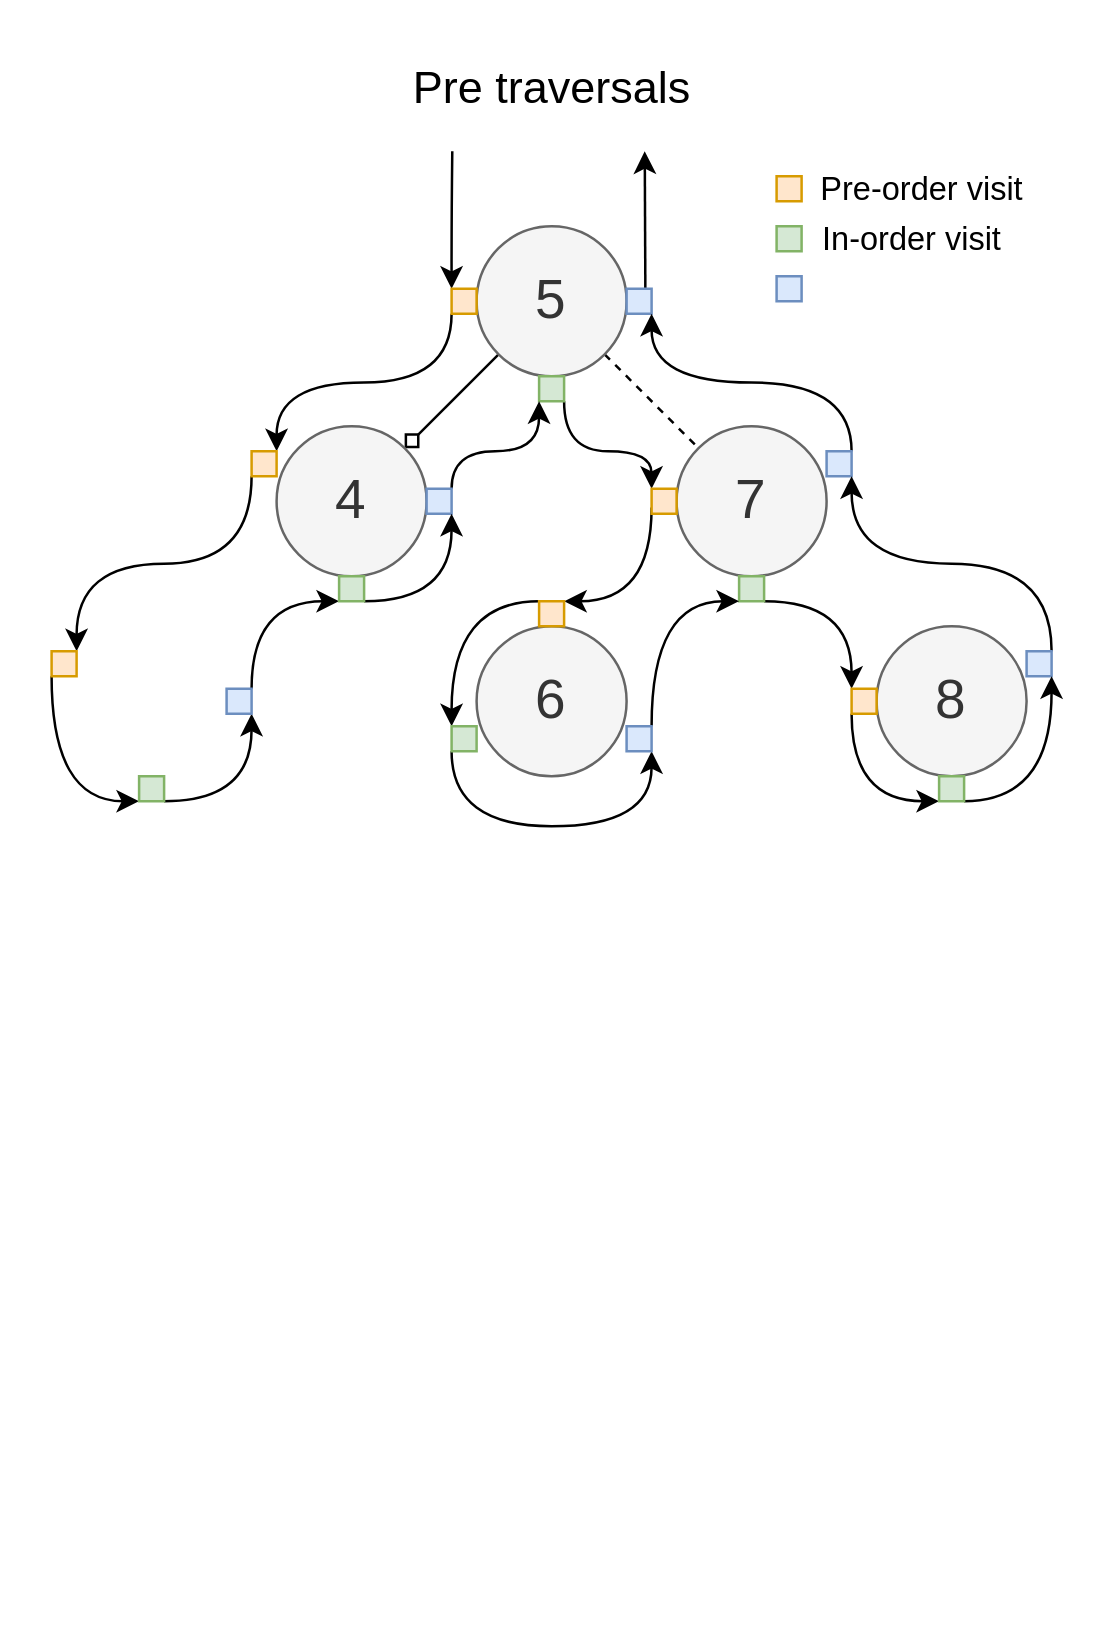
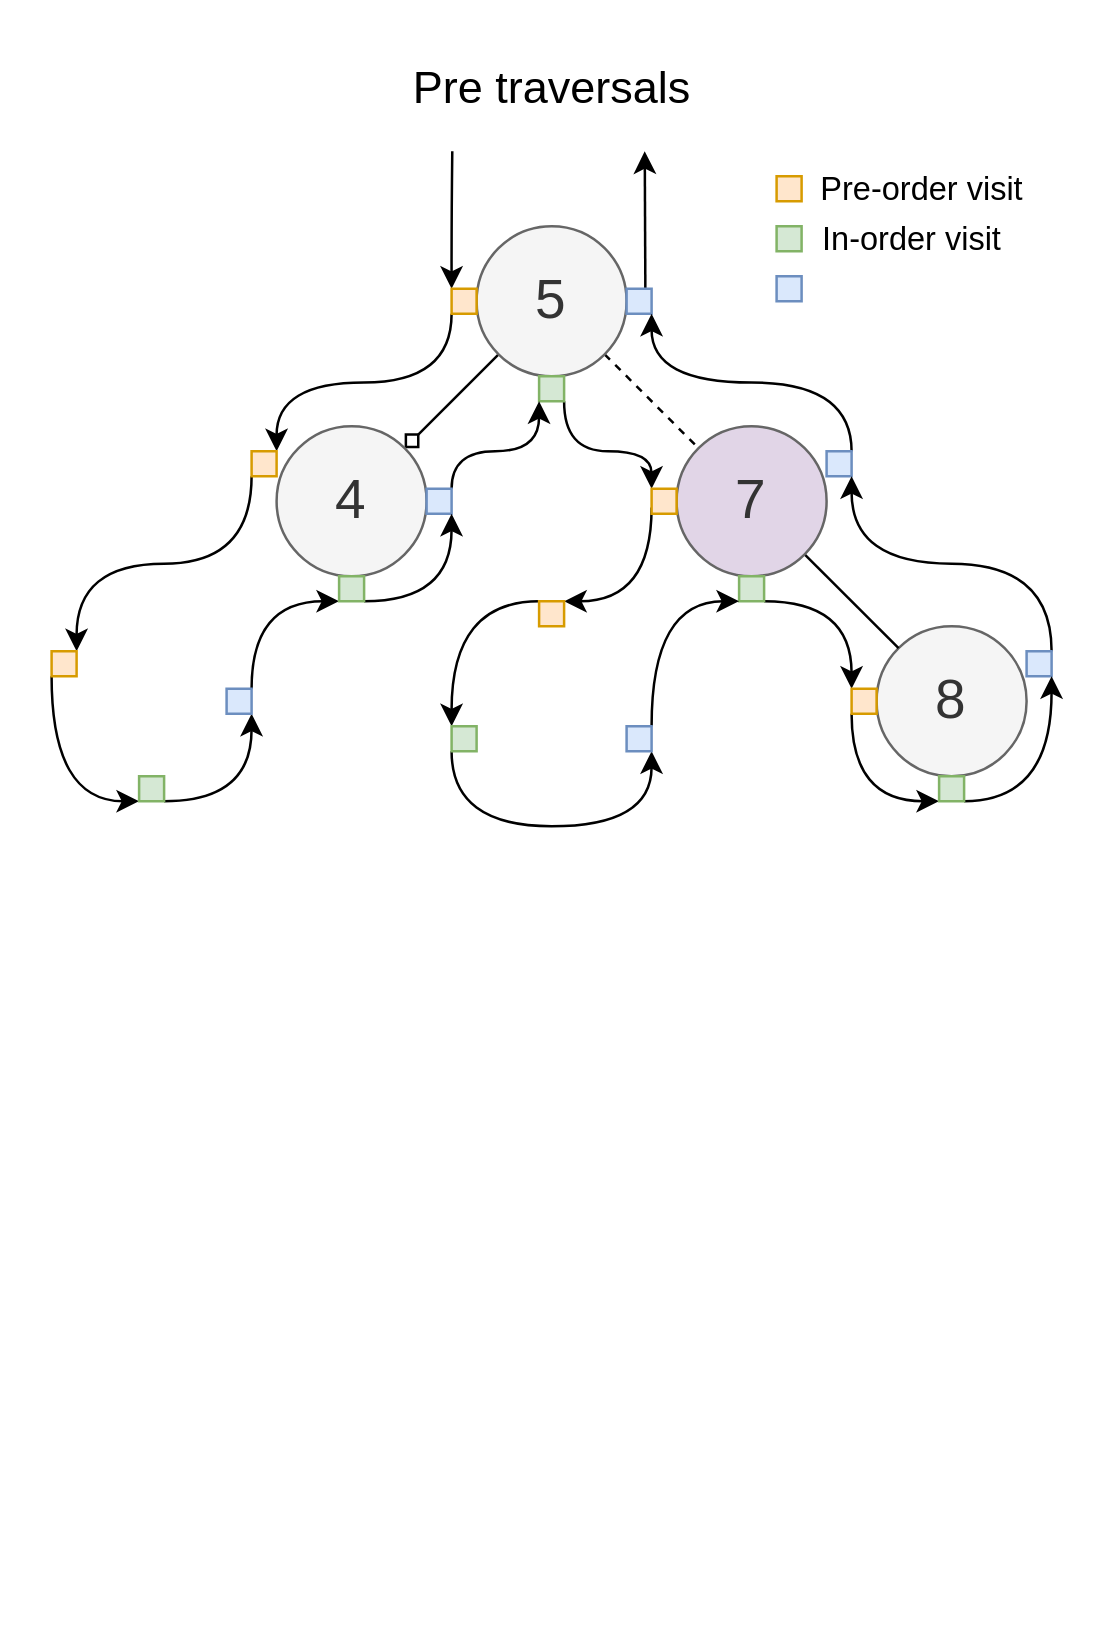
  <mxCell id="0" />
  <mxCell id="1" parent="0" />
  <mxCell id="2" style="rounded=0;orthogonalLoop=1;jettySize=auto;html=1;exitX=0;exitY=1;exitDx=0;exitDy=0;entryX=1;entryY=0;entryDx=0;entryDy=0;fontSize=22;endArrow=diamond;endFill=0;strokeWidth=1;" edge="1" parent="1" source="4" target="9"><mxGeometry relative="1" as="geometry" /></mxCell>
  <mxCell id="3" style="edgeStyle=none;rounded=0;orthogonalLoop=1;jettySize=auto;html=1;exitX=1;exitY=1;exitDx=0;exitDy=0;entryX=0;entryY=0;entryDx=0;entryDy=0;fontSize=22;endArrow=none;endFill=0;strokeWidth=1;dashed=1;" edge="1" parent="1" source="4" target="7"><mxGeometry relative="1" as="geometry" /></mxCell>
  <mxCell id="4" value="&lt;font style=&quot;font-size: 22px&quot;&gt;5&lt;/font&gt;" style="ellipse;whiteSpace=wrap;html=1;aspect=fixed;fillColor=#f5f5f5;strokeColor=#666666;fontColor=#333333;" vertex="1" parent="1"><mxGeometry x="190.04" y="90" width="60" height="60" as="geometry" /></mxCell>
  <mxCell id="5" value="&lt;font style=&quot;font-size: 22px&quot;&gt;8&lt;/font&gt;" style="ellipse;whiteSpace=wrap;html=1;aspect=fixed;fillColor=#f5f5f5;strokeColor=#666666;fontColor=#333333;" vertex="1" parent="1"><mxGeometry x="350.04" y="250" width="60" height="60" as="geometry" /></mxCell>
- <mxCell id="7" value="&lt;font style=&quot;font-size: 22px&quot;&gt;7&lt;/font&gt;" style="ellipse;whiteSpace=wrap;html=1;aspect=fixed;fillColor=#f5f5f5;strokeColor=#666666;fontColor=#333333;" vertex="1" parent="1"><mxGeometry x="270.04" y="170" width="60" height="60" as="geometry" /></mxCell>
- <mxCell id="8" value="&lt;font style=&quot;font-size: 22px&quot;&gt;6&lt;/font&gt;" style="ellipse;whiteSpace=wrap;html=1;aspect=fixed;fillColor=#f5f5f5;strokeColor=#666666;fontColor=#333333;" vertex="1" parent="1"><mxGeometry x="190.04" y="250" width="60" height="60" as="geometry" /></mxCell>
+ <mxCell id="6" style="edgeStyle=none;rounded=0;orthogonalLoop=1;jettySize=auto;html=1;exitX=1;exitY=1;exitDx=0;exitDy=0;fontSize=22;endArrow=none;endFill=0;strokeWidth=1;entryX=0;entryY=0;entryDx=0;entryDy=0;" edge="1" parent="1" source="7" target="5"><mxGeometry relative="1" as="geometry"><mxPoint x="400.04" y="230" as="targetPoint" /></mxGeometry></mxCell>
+ <mxCell id="7" value="&lt;font style=&quot;font-size: 22px&quot;&gt;7&lt;/font&gt;" style="ellipse;whiteSpace=wrap;html=1;aspect=fixed;fillColor=#e1d5e7;strokeColor=#666666;fontColor=#333333;" vertex="1" parent="1"><mxGeometry x="270.04" y="170" width="60" height="60" as="geometry" /></mxCell>
  <mxCell id="9" value="&lt;font style=&quot;font-size: 22px&quot;&gt;4&lt;/font&gt;" style="ellipse;whiteSpace=wrap;html=1;aspect=fixed;fillColor=#f5f5f5;strokeColor=#666666;fontColor=#333333;" vertex="1" parent="1"><mxGeometry x="110.04" y="170" width="60" height="60" as="geometry" /></mxCell>
  <mxCell id="10" style="edgeStyle=orthogonalEdgeStyle;orthogonalLoop=1;jettySize=auto;html=1;entryX=1;entryY=0;entryDx=0;entryDy=0;fontSize=22;endArrow=classic;endFill=1;strokeWidth=1;exitX=0;exitY=1;exitDx=0;exitDy=0;curved=1;" edge="1" parent="1" source="12" target="14"><mxGeometry relative="1" as="geometry"><mxPoint x="160.04" y="120" as="sourcePoint" /></mxGeometry></mxCell>
  <mxCell id="11" style="edgeStyle=orthogonalEdgeStyle;curved=1;orthogonalLoop=1;jettySize=auto;html=1;exitX=0;exitY=0;exitDx=0;exitDy=0;fontSize=22;endArrow=none;endFill=0;strokeWidth=1;startArrow=classic;startFill=1;" edge="1" parent="1" source="12"><mxGeometry relative="1" as="geometry"><mxPoint x="180.313" y="60" as="targetPoint" /></mxGeometry></mxCell>
  <mxCell id="12" value="" style="whiteSpace=wrap;html=1;aspect=fixed;fontSize=22;fillColor=#ffe6cc;strokeColor=#d79b00;" vertex="1" parent="1"><mxGeometry x="180.04" y="115" width="10" height="10" as="geometry" /></mxCell>
  <mxCell id="13" style="edgeStyle=orthogonalEdgeStyle;curved=1;orthogonalLoop=1;jettySize=auto;html=1;exitX=0;exitY=1;exitDx=0;exitDy=0;entryX=1;entryY=0;entryDx=0;entryDy=0;fontSize=22;endArrow=classic;endFill=1;strokeWidth=1;" edge="1" parent="1" source="14" target="20"><mxGeometry relative="1" as="geometry" /></mxCell>
  <mxCell id="14" value="" style="whiteSpace=wrap;html=1;aspect=fixed;fontSize=22;fillColor=#ffe6cc;strokeColor=#d79b00;" vertex="1" parent="1"><mxGeometry x="100.04" y="180" width="10" height="10" as="geometry" /></mxCell>
  <mxCell id="15" style="edgeStyle=orthogonalEdgeStyle;curved=1;orthogonalLoop=1;jettySize=auto;html=1;exitX=0.75;exitY=0;exitDx=0;exitDy=0;fontSize=22;startArrow=none;startFill=0;endArrow=classic;endFill=1;strokeWidth=1;" edge="1" parent="1" source="16"><mxGeometry relative="1" as="geometry"><mxPoint x="257.282" y="60" as="targetPoint" /></mxGeometry></mxCell>
  <mxCell id="16" value="" style="whiteSpace=wrap;html=1;aspect=fixed;fontSize=22;fillColor=#dae8fc;strokeColor=#6c8ebf;" vertex="1" parent="1"><mxGeometry x="250.04" y="115" width="10" height="10" as="geometry" /></mxCell>
  <mxCell id="17" style="edgeStyle=orthogonalEdgeStyle;curved=1;orthogonalLoop=1;jettySize=auto;html=1;exitX=1;exitY=1;exitDx=0;exitDy=0;entryX=0;entryY=0;entryDx=0;entryDy=0;fontSize=22;endArrow=classic;endFill=1;strokeWidth=1;" edge="1" parent="1" source="18" target="30"><mxGeometry relative="1" as="geometry"><Array as="points"><mxPoint x="225.04" y="180" /><mxPoint x="260.04" y="180" /></Array></mxGeometry></mxCell>
  <mxCell id="18" value="" style="whiteSpace=wrap;html=1;aspect=fixed;fontSize=22;fillColor=#d5e8d4;strokeColor=#82b366;" vertex="1" parent="1"><mxGeometry x="215.04" y="150" width="10" height="10" as="geometry" /></mxCell>
  <mxCell id="19" style="edgeStyle=orthogonalEdgeStyle;curved=1;orthogonalLoop=1;jettySize=auto;html=1;exitX=0;exitY=1;exitDx=0;exitDy=0;entryX=0;entryY=1;entryDx=0;entryDy=0;fontSize=22;endArrow=classic;endFill=1;strokeWidth=1;" edge="1" parent="1" source="20" target="22"><mxGeometry relative="1" as="geometry"><Array as="points"><mxPoint x="20.04" y="320" /></Array></mxGeometry></mxCell>
  <mxCell id="20" value="" style="whiteSpace=wrap;html=1;aspect=fixed;fontSize=22;fillColor=#ffe6cc;strokeColor=#d79b00;" vertex="1" parent="1"><mxGeometry x="20.04" y="260" width="10" height="10" as="geometry" /></mxCell>
  <mxCell id="21" style="edgeStyle=orthogonalEdgeStyle;curved=1;orthogonalLoop=1;jettySize=auto;html=1;exitX=1;exitY=1;exitDx=0;exitDy=0;entryX=1;entryY=1;entryDx=0;entryDy=0;fontSize=22;endArrow=classic;endFill=1;strokeWidth=1;" edge="1" parent="1" source="22" target="24"><mxGeometry relative="1" as="geometry"><Array as="points"><mxPoint x="100.04" y="320" /></Array></mxGeometry></mxCell>
  <mxCell id="22" value="" style="whiteSpace=wrap;html=1;aspect=fixed;fontSize=22;fillColor=#d5e8d4;strokeColor=#82b366;" vertex="1" parent="1"><mxGeometry x="55.04" y="310" width="10" height="10" as="geometry" /></mxCell>
  <mxCell id="23" style="edgeStyle=orthogonalEdgeStyle;curved=1;orthogonalLoop=1;jettySize=auto;html=1;exitX=1;exitY=0;exitDx=0;exitDy=0;entryX=0;entryY=1;entryDx=0;entryDy=0;fontSize=22;endArrow=classic;endFill=1;strokeWidth=1;" edge="1" parent="1" source="24" target="28"><mxGeometry relative="1" as="geometry"><Array as="points"><mxPoint x="100.04" y="240" /></Array></mxGeometry></mxCell>
  <mxCell id="24" value="" style="whiteSpace=wrap;html=1;aspect=fixed;fontSize=22;fillColor=#dae8fc;strokeColor=#6c8ebf;" vertex="1" parent="1"><mxGeometry x="90.04" y="275" width="10" height="10" as="geometry" /></mxCell>
  <mxCell id="25" style="edgeStyle=orthogonalEdgeStyle;curved=1;orthogonalLoop=1;jettySize=auto;html=1;exitX=1;exitY=0;exitDx=0;exitDy=0;entryX=0;entryY=1;entryDx=0;entryDy=0;fontSize=22;endArrow=classic;endFill=1;strokeWidth=1;" edge="1" parent="1" source="26" target="18"><mxGeometry relative="1" as="geometry"><Array as="points"><mxPoint x="180.04" y="180" /><mxPoint x="215.04" y="180" /></Array></mxGeometry></mxCell>
  <mxCell id="26" value="" style="whiteSpace=wrap;html=1;aspect=fixed;fontSize=22;fillColor=#dae8fc;strokeColor=#6c8ebf;" vertex="1" parent="1"><mxGeometry x="170.04" y="195" width="10" height="10" as="geometry" /></mxCell>
  <mxCell id="27" style="edgeStyle=orthogonalEdgeStyle;curved=1;orthogonalLoop=1;jettySize=auto;html=1;exitX=1;exitY=1;exitDx=0;exitDy=0;entryX=1;entryY=1;entryDx=0;entryDy=0;fontSize=22;endArrow=classic;endFill=1;strokeWidth=1;" edge="1" parent="1" source="28" target="26"><mxGeometry relative="1" as="geometry"><Array as="points"><mxPoint x="180.04" y="240" /></Array></mxGeometry></mxCell>
  <mxCell id="28" value="" style="whiteSpace=wrap;html=1;aspect=fixed;fontSize=22;fillColor=#d5e8d4;strokeColor=#82b366;" vertex="1" parent="1"><mxGeometry x="135.04" y="230" width="10" height="10" as="geometry" /></mxCell>
  <mxCell id="29" style="edgeStyle=orthogonalEdgeStyle;curved=1;orthogonalLoop=1;jettySize=auto;html=1;exitX=0;exitY=0.75;exitDx=0;exitDy=0;entryX=1;entryY=0;entryDx=0;entryDy=0;fontSize=22;endArrow=classic;endFill=1;strokeWidth=1;" edge="1" parent="1" source="30" target="36"><mxGeometry relative="1" as="geometry"><Array as="points"><mxPoint x="260.04" y="240" /></Array></mxGeometry></mxCell>
  <mxCell id="30" value="" style="whiteSpace=wrap;html=1;aspect=fixed;fontSize=22;fillColor=#ffe6cc;strokeColor=#d79b00;" vertex="1" parent="1"><mxGeometry x="260.04" y="195" width="10" height="10" as="geometry" /></mxCell>
  <mxCell id="31" style="edgeStyle=orthogonalEdgeStyle;curved=1;orthogonalLoop=1;jettySize=auto;html=1;exitX=1;exitY=1;exitDx=0;exitDy=0;entryX=0;entryY=0;entryDx=0;entryDy=0;fontSize=22;endArrow=classic;endFill=1;strokeWidth=1;" edge="1" parent="1" source="32" target="44"><mxGeometry relative="1" as="geometry"><Array as="points"><mxPoint x="340.04" y="240" /></Array></mxGeometry></mxCell>
  <mxCell id="32" value="" style="whiteSpace=wrap;html=1;aspect=fixed;fontSize=22;fillColor=#d5e8d4;strokeColor=#82b366;" vertex="1" parent="1"><mxGeometry x="295.04" y="230" width="10" height="10" as="geometry" /></mxCell>
  <mxCell id="33" style="edgeStyle=orthogonalEdgeStyle;curved=1;orthogonalLoop=1;jettySize=auto;html=1;exitX=1;exitY=0;exitDx=0;exitDy=0;entryX=1;entryY=1;entryDx=0;entryDy=0;fontSize=22;endArrow=classic;endFill=1;strokeWidth=1;" edge="1" parent="1" source="34" target="16"><mxGeometry relative="1" as="geometry" /></mxCell>
  <mxCell id="34" value="" style="whiteSpace=wrap;html=1;aspect=fixed;fontSize=22;fillColor=#dae8fc;strokeColor=#6c8ebf;" vertex="1" parent="1"><mxGeometry x="330.04" y="180" width="10" height="10" as="geometry" /></mxCell>
  <mxCell id="35" style="edgeStyle=orthogonalEdgeStyle;curved=1;orthogonalLoop=1;jettySize=auto;html=1;exitX=0;exitY=0;exitDx=0;exitDy=0;entryX=0;entryY=0;entryDx=0;entryDy=0;fontSize=22;endArrow=classic;endFill=1;strokeWidth=1;" edge="1" parent="1" source="36" target="38"><mxGeometry relative="1" as="geometry"><Array as="points"><mxPoint x="180.04" y="240" /></Array></mxGeometry></mxCell>
  <mxCell id="36" value="" style="whiteSpace=wrap;html=1;aspect=fixed;fontSize=22;fillColor=#ffe6cc;strokeColor=#d79b00;" vertex="1" parent="1"><mxGeometry x="215.04" y="240" width="10" height="10" as="geometry" /></mxCell>
  <mxCell id="37" style="edgeStyle=orthogonalEdgeStyle;curved=1;orthogonalLoop=1;jettySize=auto;html=1;exitX=0;exitY=1;exitDx=0;exitDy=0;entryX=1;entryY=1;entryDx=0;entryDy=0;fontSize=22;endArrow=classic;endFill=1;strokeWidth=1;" edge="1" parent="1" source="38" target="40"><mxGeometry relative="1" as="geometry"><Array as="points"><mxPoint x="180.04" y="330" /><mxPoint x="260.04" y="330" /></Array></mxGeometry></mxCell>
  <mxCell id="38" value="" style="whiteSpace=wrap;html=1;aspect=fixed;fontSize=22;fillColor=#d5e8d4;strokeColor=#82b366;" vertex="1" parent="1"><mxGeometry x="180.04" y="290" width="10" height="10" as="geometry" /></mxCell>
  <mxCell id="39" style="orthogonalLoop=1;jettySize=auto;html=1;exitX=1;exitY=0;exitDx=0;exitDy=0;entryX=0;entryY=1;entryDx=0;entryDy=0;fontSize=22;endArrow=classic;endFill=1;strokeWidth=1;edgeStyle=orthogonalEdgeStyle;curved=1;" edge="1" parent="1" source="40" target="32"><mxGeometry relative="1" as="geometry"><Array as="points"><mxPoint x="260.04" y="240" /></Array></mxGeometry></mxCell>
  <mxCell id="40" value="" style="whiteSpace=wrap;html=1;aspect=fixed;fontSize=22;fillColor=#dae8fc;strokeColor=#6c8ebf;" vertex="1" parent="1"><mxGeometry x="250.04" y="290" width="10" height="10" as="geometry" /></mxCell>
  <mxCell id="41" style="edgeStyle=orthogonalEdgeStyle;curved=1;orthogonalLoop=1;jettySize=auto;html=1;exitX=1;exitY=0;exitDx=0;exitDy=0;entryX=1;entryY=1;entryDx=0;entryDy=0;fontSize=22;endArrow=classic;endFill=1;strokeWidth=1;" edge="1" parent="1" source="42" target="34"><mxGeometry relative="1" as="geometry" /></mxCell>
  <mxCell id="42" value="" style="whiteSpace=wrap;html=1;aspect=fixed;fontSize=22;fillColor=#dae8fc;strokeColor=#6c8ebf;" vertex="1" parent="1"><mxGeometry x="410.04" y="260" width="10" height="10" as="geometry" /></mxCell>
  <mxCell id="43" style="edgeStyle=orthogonalEdgeStyle;curved=1;orthogonalLoop=1;jettySize=auto;html=1;exitX=0;exitY=1;exitDx=0;exitDy=0;entryX=0;entryY=1;entryDx=0;entryDy=0;fontSize=22;endArrow=classic;endFill=1;strokeWidth=1;" edge="1" parent="1" source="44" target="46"><mxGeometry relative="1" as="geometry"><Array as="points"><mxPoint x="340.04" y="320" /></Array></mxGeometry></mxCell>
  <mxCell id="44" value="" style="whiteSpace=wrap;html=1;aspect=fixed;fontSize=22;fillColor=#ffe6cc;strokeColor=#d79b00;" vertex="1" parent="1"><mxGeometry x="340.04" y="275" width="10" height="10" as="geometry" /></mxCell>
  <mxCell id="45" style="edgeStyle=orthogonalEdgeStyle;curved=1;orthogonalLoop=1;jettySize=auto;html=1;exitX=1;exitY=1;exitDx=0;exitDy=0;entryX=1;entryY=1;entryDx=0;entryDy=0;fontSize=22;endArrow=classic;endFill=1;strokeWidth=1;" edge="1" parent="1" source="46" target="42"><mxGeometry relative="1" as="geometry"><Array as="points"><mxPoint x="420.04" y="320" /></Array></mxGeometry></mxCell>
  <mxCell id="46" value="" style="whiteSpace=wrap;html=1;aspect=fixed;fontSize=22;fillColor=#d5e8d4;strokeColor=#82b366;" vertex="1" parent="1"><mxGeometry x="375.04" y="310" width="10" height="10" as="geometry" /></mxCell>
  <mxCell id="47" style="edgeStyle=orthogonalEdgeStyle;curved=1;orthogonalLoop=1;jettySize=auto;html=1;exitX=0;exitY=1;exitDx=0;exitDy=0;entryX=1;entryY=1;entryDx=0;entryDy=0;fontSize=22;endArrow=classic;endFill=1;strokeWidth=1;" edge="1" parent="1"><mxGeometry relative="1" as="geometry"><Array as="points"><mxPoint x="180" y="630" /><mxPoint x="260" y="630" /></Array><mxPoint x="180" y="600" as="sourcePoint" /></mxGeometry></mxCell>
  <mxCell id="48" value="" style="whiteSpace=wrap;html=1;aspect=fixed;fontSize=22;fillColor=#ffe6cc;strokeColor=#d79b00;" vertex="1" parent="1"><mxGeometry x="310.04" y="70" width="10" height="10" as="geometry" /></mxCell>
  <mxCell id="49" value="Pre-order visit" style="text;html=1;align=center;verticalAlign=middle;resizable=0;points=[];autosize=1;strokeColor=none;fillColor=none;fontSize=13;" vertex="1" parent="1"><mxGeometry x="318" y="65" width="100" height="20" as="geometry" /></mxCell>
  <mxCell id="50" value="" style="whiteSpace=wrap;html=1;aspect=fixed;fontSize=22;fillColor=#d5e8d4;strokeColor=#82b366;" vertex="1" parent="1"><mxGeometry x="310.04" y="90" width="10" height="10" as="geometry" /></mxCell>
  <mxCell id="51" value="In-order visit" style="text;html=1;align=center;verticalAlign=middle;resizable=0;points=[];autosize=1;strokeColor=none;fillColor=none;fontSize=13;" vertex="1" parent="1"><mxGeometry x="319" y="85" width="90" height="20" as="geometry" /></mxCell>
  <mxCell id="52" value="" style="whiteSpace=wrap;html=1;aspect=fixed;fontSize=22;fillColor=#dae8fc;strokeColor=#6c8ebf;" vertex="1" parent="1"><mxGeometry x="310.04" y="110" width="10" height="10" as="geometry" /></mxCell>
  <mxCell id="53" value="Pre traversals" style="text;html=1;align=center;verticalAlign=middle;resizable=0;points=[];autosize=1;strokeColor=none;fillColor=none;fontSize=18;fontStyle=0" vertex="1" parent="1"><mxGeometry x="150.04" y="20" width="140" height="30" as="geometry" /></mxCell>
